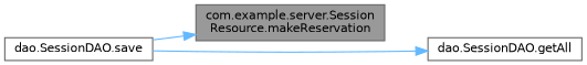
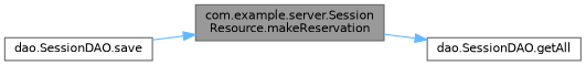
  digraph {
    rankdir=LR
    node [color=grey40 fillcolor=white fontname=Helvetica fontsize=10 shape=box style=filled]
    edge [color=steelblue1 fontname=Helvetica fontsize=10 labelfontname=Helvetica labelfontsize=10 style=solid]
    n1 [color=gray40 fillcolor=grey60 fontcolor=black height=0.2 label="com.example.server.Session\lResource.makeReservation" width=0.4]
    n2 [height=0.2 label="dao.SessionDAO.getAll" width=0.4]
    n3 [height=0.2 label="dao.SessionDAO.save" width=0.4]
-   n3 -> n2
+   n1 -> n2
    n3 -> n1
  }
